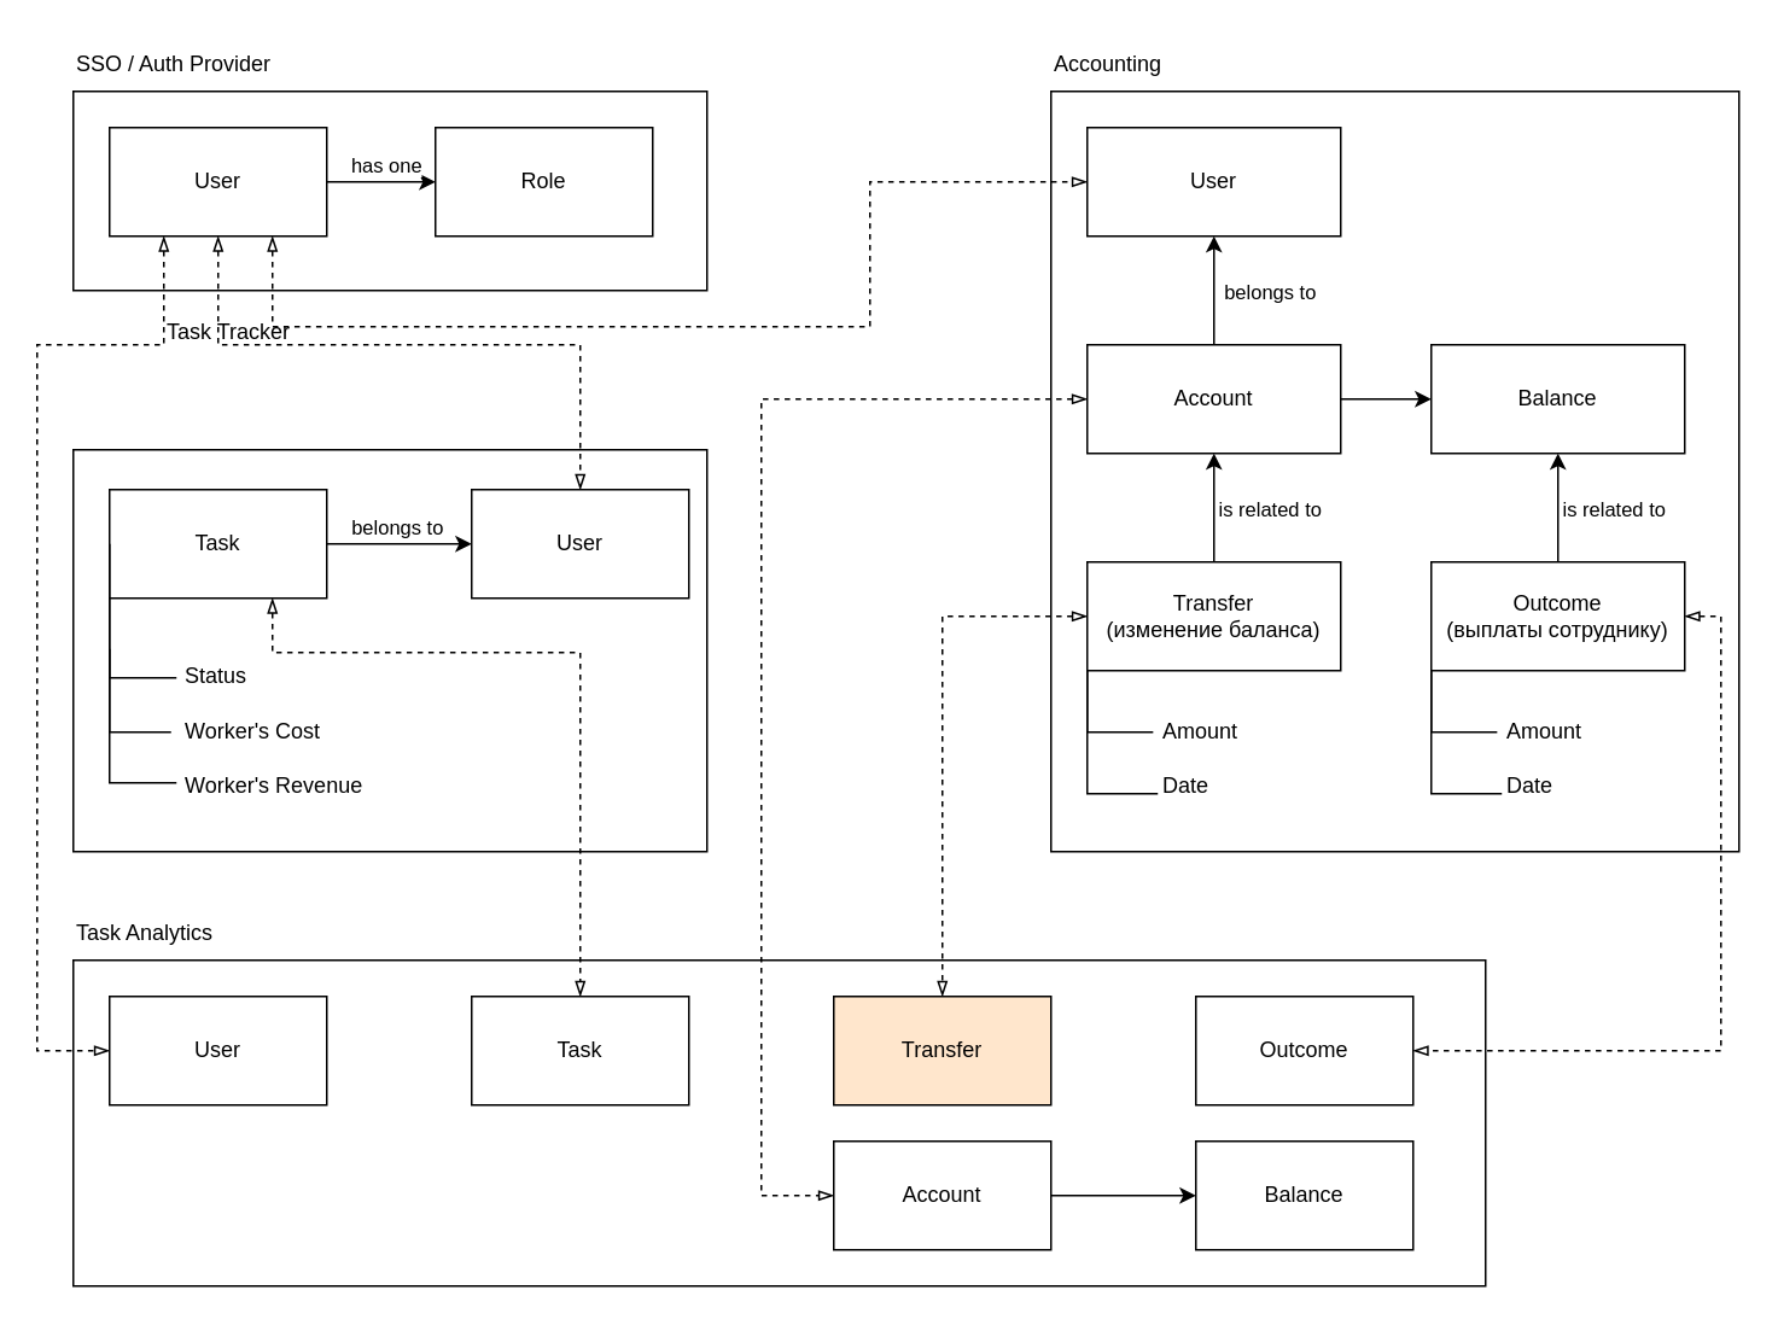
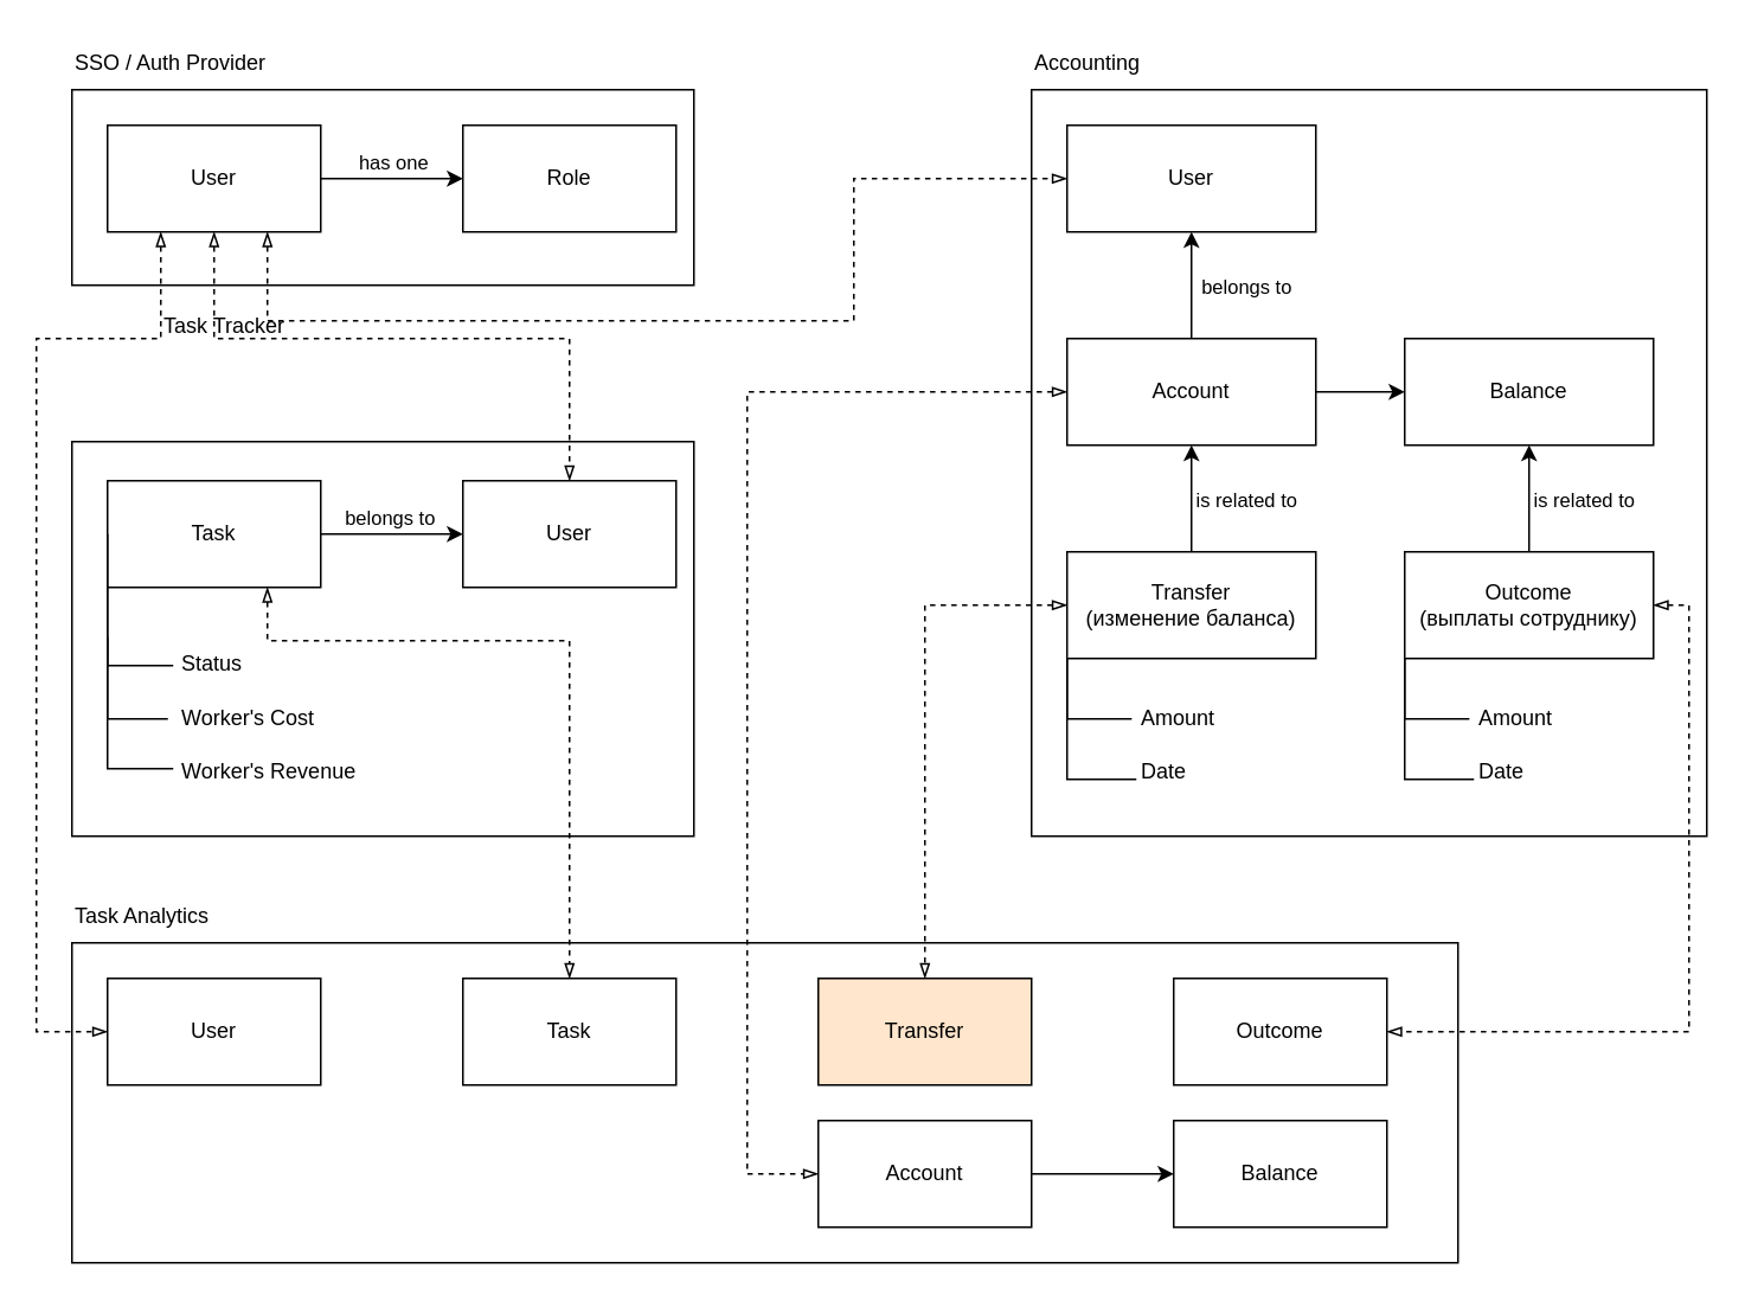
  <mxCell id="0" />
  <mxCell id="1" parent="0" />
  <mxCell id="2" value="" style="rounded=0;whiteSpace=wrap;html=1;fillColor=none;" parent="1" vertex="1"><mxGeometry x="40" y="530" width="780" height="180" as="geometry" /></mxCell>
  <mxCell id="3" value="" style="rounded=0;whiteSpace=wrap;html=1;fillColor=none;" parent="1" vertex="1"><mxGeometry x="580" y="50" width="380" height="420" as="geometry" /></mxCell>
  <mxCell id="4" value="" style="rounded=0;whiteSpace=wrap;html=1;fillColor=none;" parent="1" vertex="1"><mxGeometry x="40" y="248" width="350" height="222" as="geometry" /></mxCell>
  <mxCell id="5" value="" style="rounded=0;whiteSpace=wrap;html=1;fillColor=none;" parent="1" vertex="1"><mxGeometry x="40" y="50" width="350" height="110" as="geometry" /></mxCell>
  <mxCell id="6" style="edgeStyle=orthogonalEdgeStyle;rounded=0;orthogonalLoop=1;jettySize=auto;html=1;exitX=1;exitY=0.5;exitDx=0;exitDy=0;entryX=0;entryY=0.5;entryDx=0;entryDy=0;" parent="1" source="11" target="12" edge="1"><mxGeometry relative="1" as="geometry" /></mxCell>
  <mxCell id="7" value="has one" style="edgeLabel;html=1;align=center;verticalAlign=middle;resizable=0;points=[];" parent="6" vertex="1" connectable="0"><mxGeometry x="-0.2" y="-3" relative="1" as="geometry"><mxPoint x="8" y="-13" as="offset" /></mxGeometry></mxCell>
  <mxCell id="8" style="edgeStyle=orthogonalEdgeStyle;orthogonalLoop=1;jettySize=auto;html=1;exitX=0.5;exitY=1;exitDx=0;exitDy=0;entryX=0.5;entryY=0;entryDx=0;entryDy=0;rounded=0;strokeColor=default;endArrow=blockThin;endFill=0;startArrow=blockThin;startFill=0;dashed=1;" parent="1" source="11" target="18" edge="1"><mxGeometry relative="1" as="geometry"><Array as="points"><mxPoint x="120" y="190" /><mxPoint x="320" y="190" /></Array></mxGeometry></mxCell>
  <mxCell id="9" style="edgeStyle=orthogonalEdgeStyle;rounded=0;orthogonalLoop=1;jettySize=auto;html=1;exitX=0.75;exitY=1;exitDx=0;exitDy=0;entryX=0;entryY=0.5;entryDx=0;entryDy=0;startArrow=blockThin;startFill=0;endArrow=blockThin;endFill=0;dashed=1;" parent="1" source="11" target="24" edge="1"><mxGeometry relative="1" as="geometry"><Array as="points"><mxPoint x="150" y="180" /><mxPoint x="480" y="180" /><mxPoint x="480" y="100" /></Array></mxGeometry></mxCell>
  <mxCell id="10" style="edgeStyle=orthogonalEdgeStyle;rounded=0;orthogonalLoop=1;jettySize=auto;html=1;exitX=0.25;exitY=1;exitDx=0;exitDy=0;entryX=0;entryY=0.5;entryDx=0;entryDy=0;endArrow=blockThin;endFill=0;startArrow=blockThin;startFill=0;dashed=1;" parent="1" source="11" target="39" edge="1"><mxGeometry relative="1" as="geometry"><Array as="points"><mxPoint x="90" y="190" /><mxPoint x="20" y="190" /><mxPoint x="20" y="580" /></Array></mxGeometry></mxCell>
  <mxCell id="11" value="User" style="rounded=0;whiteSpace=wrap;html=1;" parent="1" vertex="1"><mxGeometry x="60" y="70" width="120" height="60" as="geometry" /></mxCell>
- <mxCell id="12" value="Role" style="rounded=0;whiteSpace=wrap;html=1;" parent="1" vertex="1"><mxGeometry x="240" y="70" width="120" height="60" as="geometry" /></mxCell>
+ <mxCell id="12" value="Role" style="rounded=0;whiteSpace=wrap;html=1;" parent="1" vertex="1"><mxGeometry x="260" y="70" width="120" height="60" as="geometry" /></mxCell>
  <mxCell id="13" style="edgeStyle=orthogonalEdgeStyle;rounded=0;orthogonalLoop=1;jettySize=auto;html=1;exitX=1;exitY=0.5;exitDx=0;exitDy=0;entryX=0;entryY=0.5;entryDx=0;entryDy=0;" parent="1" source="17" target="18" edge="1"><mxGeometry relative="1" as="geometry" /></mxCell>
  <mxCell id="14" value="belongs to" style="edgeLabel;html=1;align=center;verticalAlign=middle;resizable=0;points=[];" parent="13" vertex="1" connectable="0"><mxGeometry x="-0.05" y="1" relative="1" as="geometry"><mxPoint y="-9" as="offset" /></mxGeometry></mxCell>
  <mxCell id="15" style="edgeStyle=orthogonalEdgeStyle;rounded=0;orthogonalLoop=1;jettySize=auto;html=1;exitX=0;exitY=1;exitDx=0;exitDy=0;entryX=-0.06;entryY=0.5;entryDx=0;entryDy=0;entryPerimeter=0;endArrow=none;endFill=0;" parent="1" source="17" target="20" edge="1"><mxGeometry relative="1" as="geometry"><mxPoint x="60" y="410" as="targetPoint" /><Array as="points"><mxPoint x="60" y="404" /></Array></mxGeometry></mxCell>
  <mxCell id="16" style="edgeStyle=orthogonalEdgeStyle;rounded=0;orthogonalLoop=1;jettySize=auto;html=1;exitX=0.75;exitY=1;exitDx=0;exitDy=0;entryX=0.5;entryY=0;entryDx=0;entryDy=0;endArrow=blockThin;endFill=0;startArrow=blockThin;startFill=0;dashed=1;" parent="1" source="17" target="41" edge="1"><mxGeometry relative="1" as="geometry"><Array as="points"><mxPoint x="150" y="360" /><mxPoint x="320" y="360" /></Array></mxGeometry></mxCell>
  <mxCell id="17" value="Task" style="rounded=0;whiteSpace=wrap;html=1;" parent="1" vertex="1"><mxGeometry x="60" y="270" width="120" height="60" as="geometry" /></mxCell>
  <mxCell id="18" value="User" style="rounded=0;whiteSpace=wrap;html=1;" parent="1" vertex="1"><mxGeometry x="260" y="270" width="120" height="60" as="geometry" /></mxCell>
  <mxCell id="19" value="Status" style="text;html=1;align=left;verticalAlign=middle;resizable=0;points=[];autosize=1;strokeColor=none;fillColor=none;" parent="1" vertex="1"><mxGeometry x="100" y="358" width="60" height="30" as="geometry" /></mxCell>
  <mxCell id="20" value="Worker's Cost" style="text;html=1;align=left;verticalAlign=middle;resizable=0;points=[];autosize=1;strokeColor=none;fillColor=none;" parent="1" vertex="1"><mxGeometry x="100" y="389" width="100" height="30" as="geometry" /></mxCell>
  <mxCell id="21" value="Worker's Revenue" style="text;html=1;align=left;verticalAlign=middle;resizable=0;points=[];autosize=1;strokeColor=none;fillColor=none;" parent="1" vertex="1"><mxGeometry x="100" y="419" width="120" height="30" as="geometry" /></mxCell>
  <mxCell id="22" style="edgeStyle=orthogonalEdgeStyle;rounded=0;orthogonalLoop=1;jettySize=auto;html=1;exitX=0;exitY=1;exitDx=0;exitDy=0;entryX=-0.06;entryY=0.5;entryDx=0;entryDy=0;entryPerimeter=0;endArrow=none;endFill=0;" parent="1" edge="1"><mxGeometry relative="1" as="geometry"><mxPoint x="97" y="374" as="targetPoint" /><mxPoint x="60" y="300" as="sourcePoint" /><Array as="points"><mxPoint x="60" y="374" /></Array></mxGeometry></mxCell>
  <mxCell id="23" style="edgeStyle=orthogonalEdgeStyle;rounded=0;orthogonalLoop=1;jettySize=auto;html=1;exitX=0;exitY=1;exitDx=0;exitDy=0;entryX=-0.06;entryY=0.5;entryDx=0;entryDy=0;entryPerimeter=0;endArrow=none;endFill=0;" parent="1" edge="1"><mxGeometry relative="1" as="geometry"><mxPoint x="97" y="432" as="targetPoint" /><mxPoint x="60" y="358" as="sourcePoint" /><Array as="points"><mxPoint x="60" y="432" /></Array></mxGeometry></mxCell>
  <mxCell id="24" value="User" style="rounded=0;whiteSpace=wrap;html=1;" parent="1" vertex="1"><mxGeometry x="600" y="70" width="140" height="60" as="geometry" /></mxCell>
  <mxCell id="25" value="" style="edgeStyle=orthogonalEdgeStyle;rounded=0;orthogonalLoop=1;jettySize=auto;html=1;" parent="1" source="28" target="29" edge="1"><mxGeometry relative="1" as="geometry" /></mxCell>
  <mxCell id="26" value="" style="edgeStyle=orthogonalEdgeStyle;rounded=0;orthogonalLoop=1;jettySize=auto;html=1;" parent="1" source="28" target="24" edge="1"><mxGeometry relative="1" as="geometry" /></mxCell>
  <mxCell id="27" style="edgeStyle=orthogonalEdgeStyle;rounded=0;orthogonalLoop=1;jettySize=auto;html=1;exitX=0;exitY=0.5;exitDx=0;exitDy=0;entryX=0;entryY=0.5;entryDx=0;entryDy=0;startArrow=blockThin;startFill=0;endArrow=blockThin;endFill=0;dashed=1;" parent="1" source="28" target="47" edge="1"><mxGeometry relative="1" as="geometry"><Array as="points"><mxPoint x="420" y="220" /><mxPoint x="420" y="660" /></Array></mxGeometry></mxCell>
  <mxCell id="28" value="Account" style="rounded=0;whiteSpace=wrap;html=1;" parent="1" vertex="1"><mxGeometry x="600" y="190" width="140" height="60" as="geometry" /></mxCell>
  <mxCell id="29" value="Balance" style="rounded=0;whiteSpace=wrap;html=1;" parent="1" vertex="1"><mxGeometry x="790" y="190" width="140" height="60" as="geometry" /></mxCell>
  <mxCell id="30" value="belongs to" style="edgeLabel;html=1;align=center;verticalAlign=middle;resizable=0;points=[];" parent="1" vertex="1" connectable="0"><mxGeometry x="700" y="160" as="geometry" /></mxCell>
  <mxCell id="31" style="edgeStyle=orthogonalEdgeStyle;rounded=0;orthogonalLoop=1;jettySize=auto;html=1;exitX=0.5;exitY=0;exitDx=0;exitDy=0;entryX=0.5;entryY=1;entryDx=0;entryDy=0;" parent="1" source="33" target="28" edge="1"><mxGeometry relative="1" as="geometry" /></mxCell>
  <mxCell id="32" style="edgeStyle=orthogonalEdgeStyle;rounded=0;orthogonalLoop=1;jettySize=auto;html=1;exitX=0;exitY=0.5;exitDx=0;exitDy=0;entryX=0.5;entryY=0;entryDx=0;entryDy=0;endArrow=blockThin;endFill=0;startArrow=blockThin;startFill=0;dashed=1;" parent="1" source="33" target="40" edge="1"><mxGeometry relative="1" as="geometry" /></mxCell>
  <mxCell id="33" value="Transfer&lt;br&gt;(изменение баланса)" style="rounded=0;whiteSpace=wrap;html=1;" parent="1" vertex="1"><mxGeometry x="600" y="310" width="140" height="60" as="geometry" /></mxCell>
  <mxCell id="34" style="edgeStyle=orthogonalEdgeStyle;rounded=0;orthogonalLoop=1;jettySize=auto;html=1;exitX=0;exitY=1;exitDx=0;exitDy=0;entryX=-0.06;entryY=0.5;entryDx=0;entryDy=0;entryPerimeter=0;endArrow=none;endFill=0;" parent="1" target="35" edge="1"><mxGeometry relative="1" as="geometry"><mxPoint x="600" y="450" as="targetPoint" /><mxPoint x="600" y="370" as="sourcePoint" /><Array as="points"><mxPoint x="600" y="404" /></Array></mxGeometry></mxCell>
  <mxCell id="35" value="Amount" style="text;html=1;align=left;verticalAlign=middle;resizable=0;points=[];autosize=1;strokeColor=none;fillColor=none;" parent="1" vertex="1"><mxGeometry x="640" y="389" width="60" height="30" as="geometry" /></mxCell>
  <mxCell id="36" value="Date" style="text;html=1;align=left;verticalAlign=middle;resizable=0;points=[];autosize=1;strokeColor=none;fillColor=none;" parent="1" vertex="1"><mxGeometry x="640" y="419" width="50" height="30" as="geometry" /></mxCell>
  <mxCell id="37" style="edgeStyle=orthogonalEdgeStyle;rounded=0;orthogonalLoop=1;jettySize=auto;html=1;exitX=0;exitY=1;exitDx=0;exitDy=0;entryX=-0.02;entryY=0.633;entryDx=0;entryDy=0;entryPerimeter=0;endArrow=none;endFill=0;" parent="1" target="36" edge="1"><mxGeometry relative="1" as="geometry"><mxPoint x="636" y="404" as="targetPoint" /><mxPoint x="600" y="370" as="sourcePoint" /><Array as="points"><mxPoint x="600" y="438" /></Array></mxGeometry></mxCell>
  <mxCell id="38" value="is related to" style="edgeLabel;html=1;align=center;verticalAlign=middle;resizable=0;points=[];" parent="1" vertex="1" connectable="0"><mxGeometry x="700" y="280" as="geometry" /></mxCell>
  <mxCell id="39" value="User" style="rounded=0;whiteSpace=wrap;html=1;" parent="1" vertex="1"><mxGeometry x="60" y="550" width="120" height="60" as="geometry" /></mxCell>
  <mxCell id="40" value="Transfer" style="rounded=0;whiteSpace=wrap;html=1;fillColor=#ffe6cc;" parent="1" vertex="1"><mxGeometry x="460" y="550" width="120" height="60" as="geometry" /></mxCell>
  <mxCell id="41" value="Task" style="rounded=0;whiteSpace=wrap;html=1;" parent="1" vertex="1"><mxGeometry x="260" y="550" width="120" height="60" as="geometry" /></mxCell>
  <mxCell id="42" value="" style="edgeStyle=orthogonalEdgeStyle;rounded=0;orthogonalLoop=1;jettySize=auto;html=1;" parent="1" source="44" target="29" edge="1"><mxGeometry relative="1" as="geometry" /></mxCell>
  <mxCell id="43" style="edgeStyle=orthogonalEdgeStyle;rounded=0;orthogonalLoop=1;jettySize=auto;html=1;exitX=1;exitY=0.5;exitDx=0;exitDy=0;entryX=1;entryY=0.5;entryDx=0;entryDy=0;startArrow=blockThin;startFill=0;endArrow=blockThin;endFill=0;dashed=1;" parent="1" source="44" target="57" edge="1"><mxGeometry relative="1" as="geometry" /></mxCell>
  <mxCell id="44" value="Outcome&lt;br&gt;(выплаты сотруднику)" style="rounded=0;whiteSpace=wrap;html=1;" parent="1" vertex="1"><mxGeometry x="790" y="310" width="140" height="60" as="geometry" /></mxCell>
  <mxCell id="45" value="is related to" style="edgeLabel;html=1;align=center;verticalAlign=middle;resizable=0;points=[];" parent="1" vertex="1" connectable="0"><mxGeometry x="890" y="280" as="geometry" /></mxCell>
  <mxCell id="46" value="" style="edgeStyle=orthogonalEdgeStyle;rounded=0;orthogonalLoop=1;jettySize=auto;html=1;" parent="1" source="47" target="48" edge="1"><mxGeometry relative="1" as="geometry" /></mxCell>
  <mxCell id="47" value="Account" style="rounded=0;whiteSpace=wrap;html=1;" parent="1" vertex="1"><mxGeometry x="460" y="630" width="120" height="60" as="geometry" /></mxCell>
  <mxCell id="48" value="Balance" style="rounded=0;whiteSpace=wrap;html=1;" parent="1" vertex="1"><mxGeometry x="660" y="630" width="120" height="60" as="geometry" /></mxCell>
  <mxCell id="49" value="SSO / Auth Provider" style="text;html=1;align=left;verticalAlign=middle;resizable=0;points=[];autosize=1;strokeColor=none;fillColor=none;" parent="1" vertex="1"><mxGeometry x="40" y="20" width="130" height="30" as="geometry" /></mxCell>
  <mxCell id="50" value="Accounting" style="text;html=1;align=left;verticalAlign=middle;resizable=0;points=[];autosize=1;strokeColor=none;fillColor=none;" parent="1" vertex="1"><mxGeometry x="580" y="20" width="80" height="30" as="geometry" /></mxCell>
  <mxCell id="51" value="Task Tracker" style="text;html=1;align=left;verticalAlign=middle;resizable=0;points=[];autosize=1;strokeColor=none;fillColor=none;" parent="1" vertex="1"><mxGeometry x="90" y="168" width="90" height="30" as="geometry" /></mxCell>
  <mxCell id="52" value="Task Analytics" style="text;html=1;align=left;verticalAlign=middle;resizable=0;points=[];autosize=1;strokeColor=none;fillColor=none;" parent="1" vertex="1"><mxGeometry x="40" y="500" width="100" height="30" as="geometry" /></mxCell>
  <mxCell id="53" style="edgeStyle=orthogonalEdgeStyle;rounded=0;orthogonalLoop=1;jettySize=auto;html=1;exitX=0;exitY=1;exitDx=0;exitDy=0;entryX=-0.06;entryY=0.5;entryDx=0;entryDy=0;entryPerimeter=0;endArrow=none;endFill=0;" parent="1" target="54" edge="1"><mxGeometry relative="1" as="geometry"><mxPoint x="790" y="450" as="targetPoint" /><mxPoint x="790" y="370" as="sourcePoint" /><Array as="points"><mxPoint x="790" y="404" /></Array></mxGeometry></mxCell>
  <mxCell id="54" value="Amount" style="text;html=1;align=left;verticalAlign=middle;resizable=0;points=[];autosize=1;strokeColor=none;fillColor=none;" parent="1" vertex="1"><mxGeometry x="830" y="389" width="60" height="30" as="geometry" /></mxCell>
  <mxCell id="55" value="Date" style="text;html=1;align=left;verticalAlign=middle;resizable=0;points=[];autosize=1;strokeColor=none;fillColor=none;" parent="1" vertex="1"><mxGeometry x="830" y="419" width="50" height="30" as="geometry" /></mxCell>
  <mxCell id="56" style="edgeStyle=orthogonalEdgeStyle;rounded=0;orthogonalLoop=1;jettySize=auto;html=1;exitX=0;exitY=1;exitDx=0;exitDy=0;entryX=-0.02;entryY=0.633;entryDx=0;entryDy=0;entryPerimeter=0;endArrow=none;endFill=0;" parent="1" target="55" edge="1"><mxGeometry relative="1" as="geometry"><mxPoint x="826" y="404" as="targetPoint" /><mxPoint x="790" y="370" as="sourcePoint" /><Array as="points"><mxPoint x="790" y="438" /></Array></mxGeometry></mxCell>
  <mxCell id="57" value="Outcome" style="rounded=0;whiteSpace=wrap;html=1;" parent="1" vertex="1"><mxGeometry x="660" y="550" width="120" height="60" as="geometry" /></mxCell>
